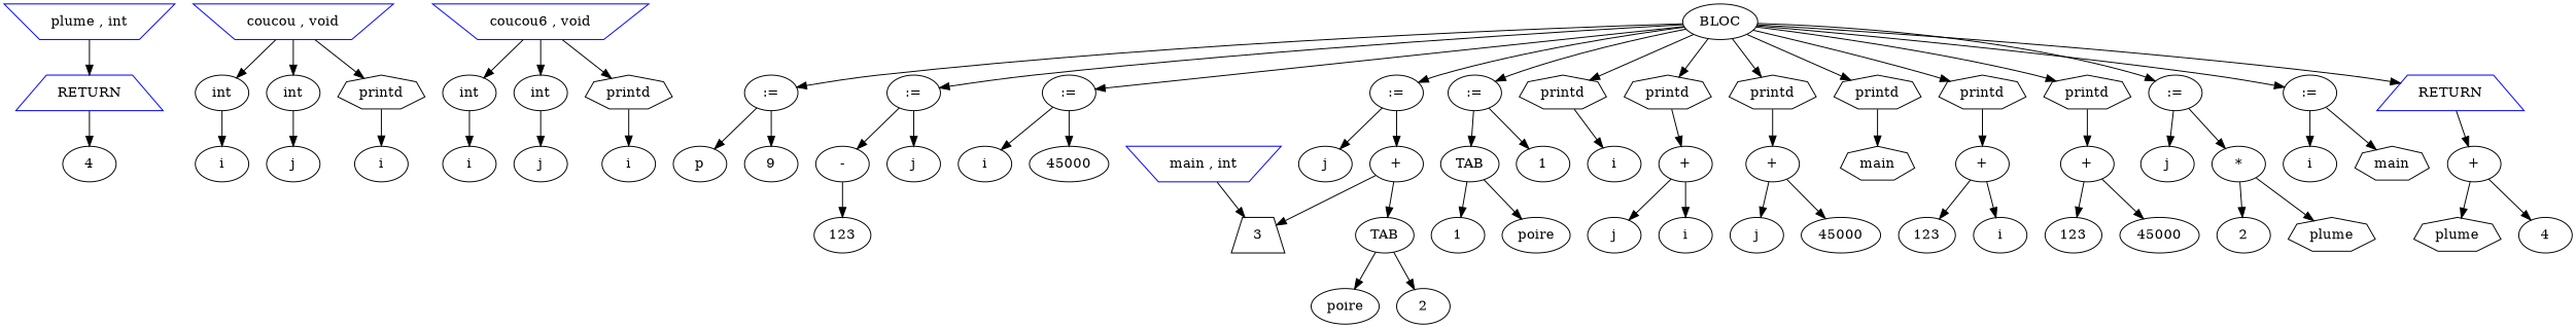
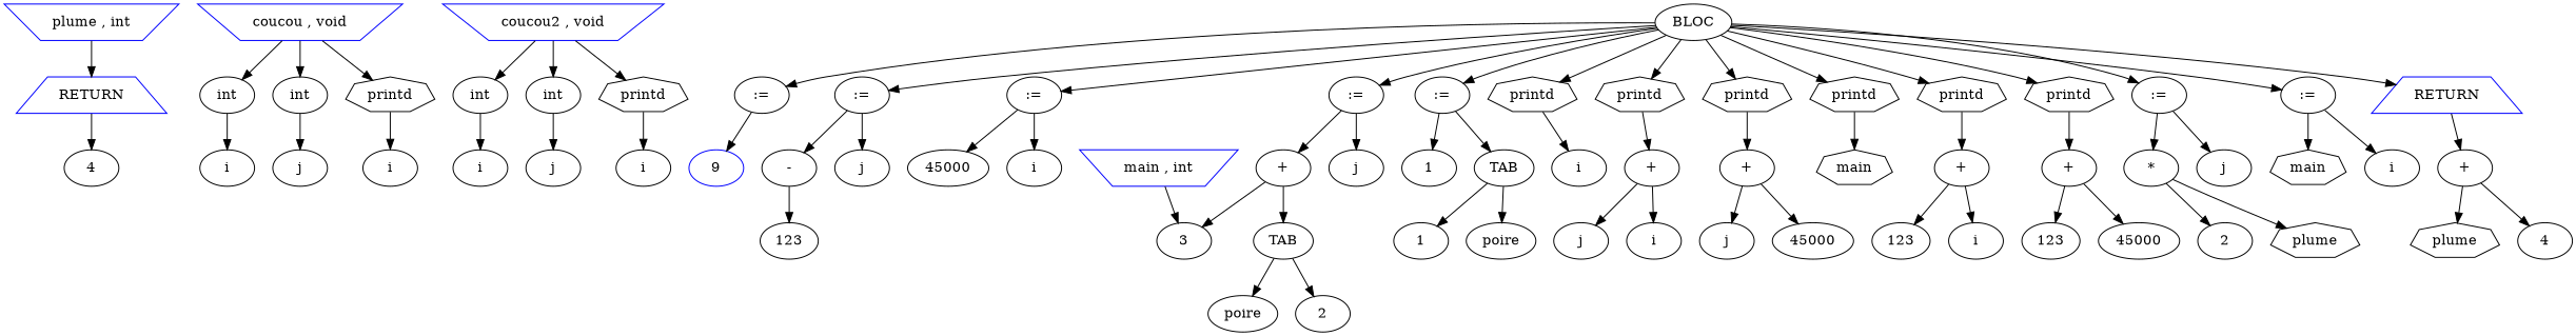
  digraph {
    n1 [color=blue label="plume , int" shape=invtrapezium]
    n2 [color=blue label=RETURN shape=trapezium]
    n3 [label=4]
    n4 [color=blue label="coucou , void" shape=invtrapezium]
    n5 [label=int]
    n6 [label=int]
    n7 [label=printd shape=septagon]
    n8 [label=i]
    n9 [label=j]
    n10 [label=i]
-   n11 [color=blue label="coucou6 , void" shape=invtrapezium]
+   n11 [color=blue label="coucou2 , void" shape=invtrapezium]
    n12 [label=int]
    n13 [label=int]
    n14 [label=printd shape=septagon]
    n15 [label=i]
    n16 [label=j]
    n17 [label=i]
    n18 [color=blue label="main , int" shape=invtrapezium]
-   n19 [label=3 shape=trapezium]
+   n19 [label=3]
    n20 [label=BLOC]
    n21 [label=":="]
    n22 [label=":="]
    n23 [label=":="]
    n24 [label=":="]
    n25 [label=":="]
    n26 [label=printd shape=septagon]
    n27 [label=printd shape=septagon]
    n28 [label=printd shape=septagon]
    n29 [label=printd shape=septagon]
    n30 [label=printd shape=septagon]
    n31 [label=printd shape=septagon]
    n32 [label=":="]
    n33 [label=":="]
    n34 [color=blue label=RETURN shape=trapezium]
-   n35 [label=p]
-   n36 [label=9]
+   n36 [label=9 color=blue]
    n37 [label=i]
    n38 [label=45000]
    n39 [label=j]
    n40 [label="-"]
    n41 [label=j]
    n42 [label="+"]
    n43 [label=TAB]
    n44 [label=1]
    n45 [label=i]
    n46 [label="+"]
    n47 [label="+"]
    n48 [label=main shape=septagon]
    n49 [label="+"]
    n50 [label="+"]
    n51 [label=j]
    n52 [label="*"]
    n53 [label=i]
    n54 [label=main shape=septagon]
    n55 [label="+"]
    n56 [label=123]
    n57 [label=TAB]
    n58 [label=poire]
    n59 [label=2]
    n60 [label=poire]
    n61 [label=1]
    n62 [label=i]
    n63 [label=j]
    n64 [label=45000]
    n65 [label=j]
    n66 [label=i]
    n67 [label=123]
    n68 [label=45000]
    n69 [label=123]
    n70 [label=plume shape=septagon]
    n71 [label=2]
    n72 [label=4]
    n73 [label=plume shape=septagon]
    n1 -> n2
    n2 -> n3
    n4 -> n5
    n4 -> n6
    n4 -> n7
    n5 -> n8
    n6 -> n9
    n7 -> n10
    n11 -> n12
    n11 -> n13
    n11 -> n14
    n12 -> n15
    n13 -> n16
    n14 -> n17
    n18 -> n19
    n20 -> n21
    n20 -> n22
    n20 -> n23
    n20 -> n24
    n20 -> n25
    n20 -> n26
    n20 -> n27
    n20 -> n28
    n20 -> n29
    n20 -> n30
    n20 -> n31
    n20 -> n32
    n20 -> n33
    n20 -> n34
-   n21 -> n35
    n21 -> n36
    n22 -> n37
    n22 -> n38
    n23 -> n39
    n23 -> n40
    n24 -> n41
    n24 -> n42
    n25 -> n43
    n25 -> n44
    n26 -> n45
    n27 -> n46
    n28 -> n47
    n29 -> n48
    n30 -> n49
    n31 -> n50
    n32 -> n51
    n32 -> n52
    n33 -> n53
    n33 -> n54
    n34 -> n55
    n40 -> n56
    n42 -> n19
    n42 -> n57
    n43 -> n60
    n43 -> n61
    n46 -> n62
    n46 -> n63
    n47 -> n64
    n47 -> n65
    n49 -> n66
    n49 -> n67
    n50 -> n68
    n50 -> n69
    n52 -> n70
    n52 -> n71
    n55 -> n72
    n55 -> n73
    n57 -> n58
    n57 -> n59
  }
